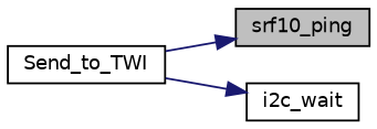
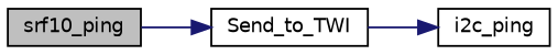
  digraph {
    rankdir=LR
    node [color=black fillcolor=white fontname=Helvetica fontsize=10 shape=record style=filled]
    edge [color=midnightblue fontname=Helvetica fontsize=10 labelfontname=Helvetica labelfontsize=10 style=solid]
    n1 [fillcolor=grey75 fontcolor=black height=0.2 label=srf10_ping width=0.4]
    n2 [height=0.2 label=Send_to_TWI width=0.4]
-   n3 [height=0.2 label=i2c_wait width=0.4]
-   n2 -> n1
+   n3 [height=0.2 label=i2c_ping width=0.4]
+   n1 -> n2
    n2 -> n3
  }
